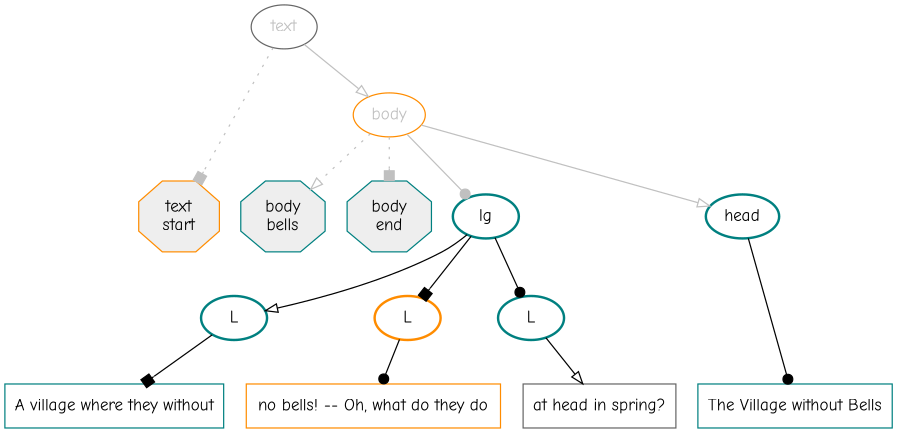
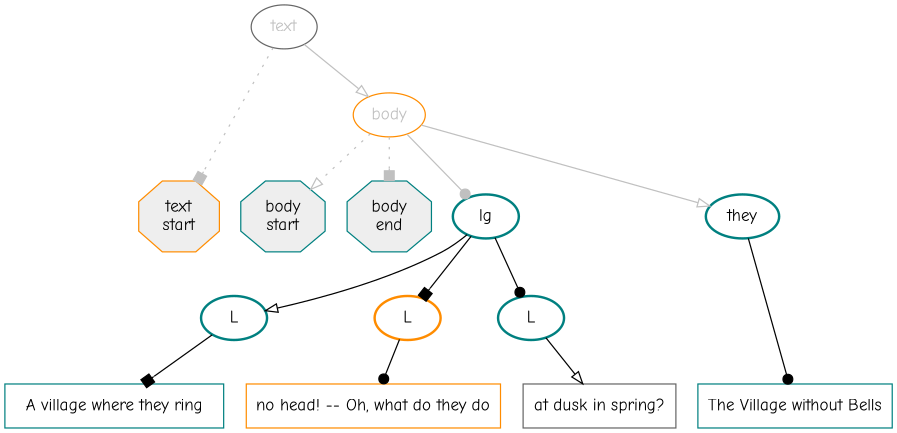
  digraph {
    fontname="Comic Neue"
    node [color=teal fontname="Comic Neue" ordering=out shape=oval style=solid fontcolor=black]
    edge [arrowhead=onormal color=black fontname="Comic Neue"]
    n1 [color=darkorange fillcolor="#EEEEEE" label="text\nstart" shape=octagon style=filled fontcolor=""]
-   n2 [fillcolor="#EEEEEE" label="body\nbells" shape=octagon style=filled fontcolor=""]
+   n2 [fillcolor="#EEEEEE" label="body\nstart" shape=octagon style=filled fontcolor=""]
    n3 [fillcolor="#EEEEEE" label="body\nend" shape=octagon style=filled fontcolor=""]
    lg [fillcolor="#EEEEEE" style=bold]
-   head [fillcolor="#EEEEEE" style=bold]
+   head [fillcolor="#EEEEEE" style=bold label=they]
    n6 [label=L style=bold]
    n7 [color=darkorange label=L style=bold]
    n8 [label=L style=bold]
    n9 [label="The Village without Bells" shape=box]
-   n10 [label="A village where they without" shape=box]
-   n11 [color=darkorange label="no bells! -- Oh, what do they do" shape=box]
-   n12 [color=gray40 label="at head in spring?" shape=box]
+   n10 [label="A village where they ring" shape=box]
+   n11 [color=darkorange label="no head! -- Oh, what do they do" shape=box]
+   n12 [color=gray40 label="at dusk in spring?" shape=box]
    text [color=gray40 fontcolor=gray]
    body [color=darkorange fontcolor=gray]
    subgraph sub_1 {
      rank=same
      n1
      n2
      n3
      lg
      head
    }
    subgraph sub_2 {
      rank=same
      n6
      n7
      n8
    }
    subgraph sub_3 {
      rank=same
      n9
      n10
      n11
      n12
    }
    lg -> n6
    lg -> n7 [arrowhead=box]
    lg -> n8 [arrowhead=dot]
    head -> n9 [arrowhead=dot]
    n6 -> n10 [arrowhead=box]
    n7 -> n11 [arrowhead=dot]
    n8 -> n12
    text -> n1 [arrowhead=box color=gray style=dotted]
    text -> body [color=gray]
    body -> n2 [color=gray style=dotted]
    body -> n3 [arrowhead=box color=gray style=dotted]
    body -> lg [arrowhead=dot color=gray]
    body -> head [color=gray]
  }
